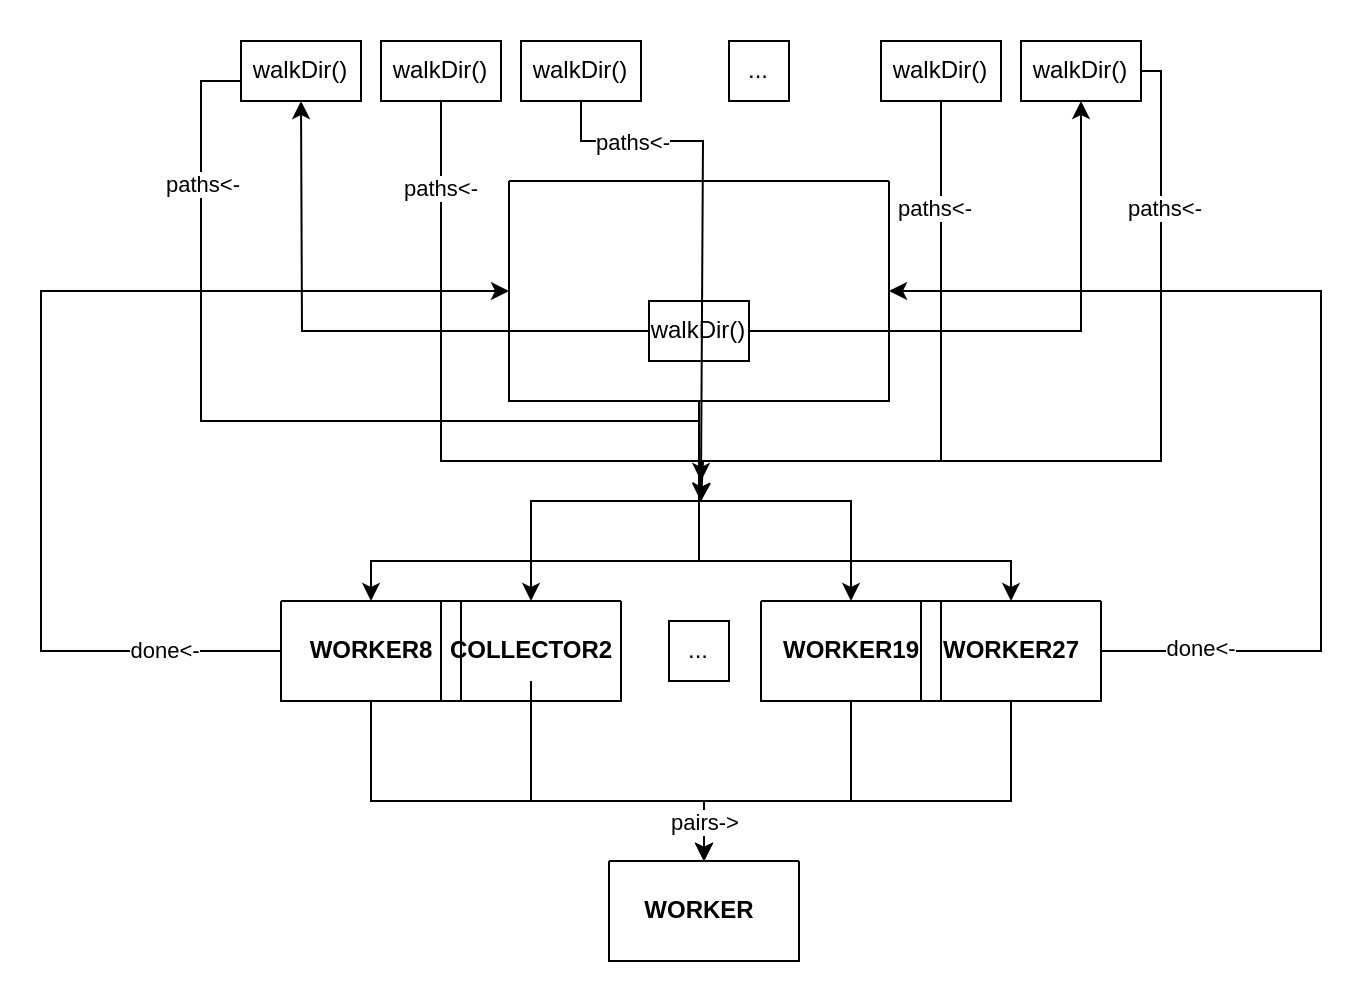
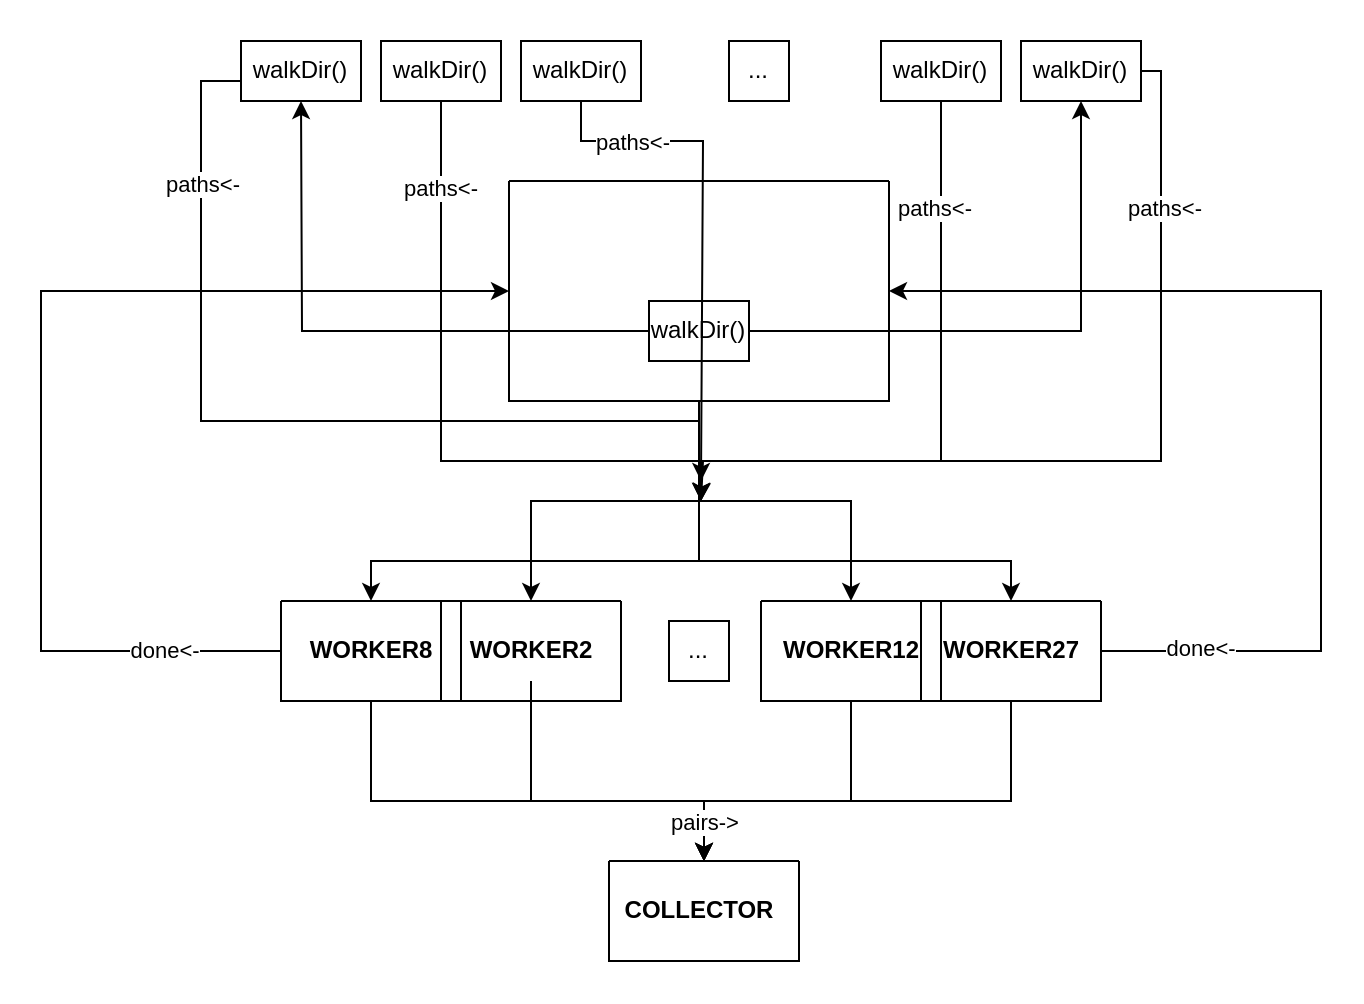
  <mxCell id="0" />
  <mxCell id="1" parent="0" />
  <mxCell id="2" style="edgeStyle=orthogonalEdgeStyle;rounded=0;orthogonalLoop=1;jettySize=auto;html=1;exitX=0.5;exitY=1;exitDx=0;exitDy=0;entryX=0.5;entryY=0;entryDx=0;entryDy=0;" edge="1" parent="1" source="7" target="11"><mxGeometry relative="1" as="geometry"><Array as="points"><mxPoint x="349" y="280" /><mxPoint x="185" y="280" /></Array></mxGeometry></mxCell>
  <mxCell id="3" style="edgeStyle=orthogonalEdgeStyle;rounded=0;orthogonalLoop=1;jettySize=auto;html=1;entryX=0.5;entryY=0;entryDx=0;entryDy=0;" edge="1" parent="1" source="7" target="13"><mxGeometry relative="1" as="geometry" /></mxCell>
  <mxCell id="4" style="edgeStyle=orthogonalEdgeStyle;rounded=0;orthogonalLoop=1;jettySize=auto;html=1;entryX=0.5;entryY=0;entryDx=0;entryDy=0;" edge="1" parent="1" source="7" target="17"><mxGeometry relative="1" as="geometry" /></mxCell>
  <mxCell id="5" style="edgeStyle=orthogonalEdgeStyle;rounded=0;orthogonalLoop=1;jettySize=auto;html=1;entryX=0.5;entryY=0;entryDx=0;entryDy=0;exitX=0.5;exitY=1;exitDx=0;exitDy=0;" edge="1" parent="1" source="30" target="15"><mxGeometry relative="1" as="geometry"><Array as="points"><mxPoint x="150" y="40" /><mxPoint x="100" y="40" /><mxPoint x="100" y="210" /><mxPoint x="349" y="210" /><mxPoint x="349" y="280" /><mxPoint x="505" y="280" /></Array></mxGeometry></mxCell>
  <mxCell id="6" value="paths&amp;lt;-" style="edgeLabel;html=1;align=center;verticalAlign=middle;resizable=0;points=[];" vertex="1" connectable="0" parent="5"><mxGeometry x="-0.742" relative="1" as="geometry"><mxPoint y="17" as="offset" /></mxGeometry></mxCell>
  <mxCell id="7" value="" style="swimlane;startSize=0;" vertex="1" parent="1"><mxGeometry x="254" y="90" width="190" height="110" as="geometry" /></mxCell>
  <mxCell id="8" style="edgeStyle=orthogonalEdgeStyle;rounded=0;orthogonalLoop=1;jettySize=auto;html=1;" edge="1" parent="7" source="9"><mxGeometry relative="1" as="geometry"><mxPoint x="-104" y="-40" as="targetPoint" /></mxGeometry></mxCell>
  <mxCell id="9" value="walkDir()" style="rounded=0;whiteSpace=wrap;html=1;" vertex="1" parent="7"><mxGeometry x="70" y="60" width="50" height="30" as="geometry" /></mxCell>
  <mxCell id="10" style="edgeStyle=orthogonalEdgeStyle;rounded=0;orthogonalLoop=1;jettySize=auto;html=1;entryX=0.5;entryY=0;entryDx=0;entryDy=0;" edge="1" parent="1" source="11" target="20"><mxGeometry relative="1" as="geometry"><Array as="points"><mxPoint x="185" y="400" /><mxPoint x="352" y="400" /></Array></mxGeometry></mxCell>
  <mxCell id="11" value="" style="swimlane;startSize=0;" vertex="1" parent="1"><mxGeometry x="140" y="300" width="90" height="50" as="geometry" /></mxCell>
  <mxCell id="12" value="&lt;b&gt;WORKER8&lt;/b&gt;" style="text;html=1;align=center;verticalAlign=middle;resizable=0;points=[];autosize=1;strokeColor=none;fillColor=none;" vertex="1" parent="11"><mxGeometry x="5" y="10" width="80" height="30" as="geometry" /></mxCell>
  <mxCell id="13" value="" style="swimlane;startSize=0;" vertex="1" parent="1"><mxGeometry x="220" y="300" width="90" height="50" as="geometry" /></mxCell>
- <mxCell id="14" value="&lt;b&gt;COLLECTOR2&lt;/b&gt;" style="text;html=1;align=center;verticalAlign=middle;resizable=0;points=[];autosize=1;strokeColor=none;fillColor=none;" vertex="1" parent="13"><mxGeometry x="5" y="10" width="80" height="30" as="geometry" /></mxCell>
+ <mxCell id="14" value="&lt;b&gt;WORKER2&lt;/b&gt;" style="text;html=1;align=center;verticalAlign=middle;resizable=0;points=[];autosize=1;strokeColor=none;fillColor=none;" vertex="1" parent="13"><mxGeometry x="5" y="10" width="80" height="30" as="geometry" /></mxCell>
  <mxCell id="15" value="" style="swimlane;startSize=0;" vertex="1" parent="1"><mxGeometry x="460" y="300" width="90" height="50" as="geometry" /></mxCell>
  <mxCell id="16" value="&lt;b&gt;WORKER27&lt;/b&gt;" style="text;html=1;align=center;verticalAlign=middle;resizable=0;points=[];autosize=1;strokeColor=none;fillColor=none;" vertex="1" parent="15"><mxGeometry y="10" width="90" height="30" as="geometry" /></mxCell>
  <mxCell id="17" value="" style="swimlane;startSize=0;" vertex="1" parent="15"><mxGeometry x="-80" width="90" height="50" as="geometry" /></mxCell>
- <mxCell id="18" value="&lt;b&gt;WORKER19&lt;/b&gt;" style="text;html=1;align=center;verticalAlign=middle;resizable=0;points=[];autosize=1;strokeColor=none;fillColor=none;" vertex="1" parent="17"><mxGeometry y="10" width="90" height="30" as="geometry" /></mxCell>
+ <mxCell id="18" value="&lt;b&gt;WORKER12&lt;/b&gt;" style="text;html=1;align=center;verticalAlign=middle;resizable=0;points=[];autosize=1;strokeColor=none;fillColor=none;" vertex="1" parent="17"><mxGeometry y="10" width="90" height="30" as="geometry" /></mxCell>
  <mxCell id="19" value="..." style="rounded=0;whiteSpace=wrap;html=1;" vertex="1" parent="1"><mxGeometry x="334" y="310" width="30" height="30" as="geometry" /></mxCell>
  <mxCell id="20" value="" style="swimlane;startSize=0;" vertex="1" parent="1"><mxGeometry x="304" y="430" width="95" height="50" as="geometry" /></mxCell>
- <mxCell id="21" value="&lt;b&gt;WORKER&lt;/b&gt;" style="text;html=1;align=center;verticalAlign=middle;resizable=0;points=[];autosize=1;strokeColor=none;fillColor=none;" vertex="1" parent="20"><mxGeometry x="-5" y="10" width="100" height="30" as="geometry" /></mxCell>
+ <mxCell id="21" value="&lt;b&gt;COLLECTOR&lt;/b&gt;" style="text;html=1;align=center;verticalAlign=middle;resizable=0;points=[];autosize=1;strokeColor=none;fillColor=none;" vertex="1" parent="20"><mxGeometry x="-5" y="10" width="100" height="30" as="geometry" /></mxCell>
  <mxCell id="22" value="" style="edgeStyle=orthogonalEdgeStyle;rounded=0;orthogonalLoop=1;jettySize=auto;html=1;entryX=0.5;entryY=0;entryDx=0;entryDy=0;" edge="1" parent="1" source="14" target="20"><mxGeometry x="-0.003" relative="1" as="geometry"><Array as="points"><mxPoint x="265" y="400" /><mxPoint x="352" y="400" /></Array><mxPoint as="offset" /></mxGeometry></mxCell>
  <mxCell id="23" style="edgeStyle=orthogonalEdgeStyle;rounded=0;orthogonalLoop=1;jettySize=auto;html=1;entryX=0.5;entryY=0;entryDx=0;entryDy=0;" edge="1" parent="1" source="17" target="20"><mxGeometry relative="1" as="geometry"><Array as="points"><mxPoint x="425" y="400" /><mxPoint x="352" y="400" /></Array></mxGeometry></mxCell>
  <mxCell id="24" style="edgeStyle=orthogonalEdgeStyle;rounded=0;orthogonalLoop=1;jettySize=auto;html=1;entryX=0.5;entryY=0;entryDx=0;entryDy=0;exitX=0.5;exitY=1;exitDx=0;exitDy=0;" edge="1" parent="1" source="15" target="20"><mxGeometry relative="1" as="geometry"><mxPoint x="505" y="360" as="sourcePoint" /><Array as="points"><mxPoint x="505" y="400" /><mxPoint x="352" y="400" /></Array></mxGeometry></mxCell>
  <mxCell id="25" value="pairs-&amp;gt;" style="edgeLabel;html=1;align=center;verticalAlign=middle;resizable=0;points=[];" vertex="1" connectable="0" parent="24"><mxGeometry x="0.829" relative="1" as="geometry"><mxPoint as="offset" /></mxGeometry></mxCell>
  <mxCell id="26" style="edgeStyle=orthogonalEdgeStyle;rounded=0;orthogonalLoop=1;jettySize=auto;html=1;entryX=1;entryY=0.5;entryDx=0;entryDy=0;" edge="1" parent="1" source="16" target="7"><mxGeometry relative="1" as="geometry"><Array as="points"><mxPoint x="660" y="325" /><mxPoint x="660" y="145" /></Array></mxGeometry></mxCell>
  <mxCell id="27" value="done&amp;lt;-" style="edgeLabel;html=1;align=center;verticalAlign=middle;resizable=0;points=[];" vertex="1" connectable="0" parent="26"><mxGeometry x="-0.806" y="2" relative="1" as="geometry"><mxPoint as="offset" /></mxGeometry></mxCell>
  <mxCell id="28" style="edgeStyle=orthogonalEdgeStyle;rounded=0;orthogonalLoop=1;jettySize=auto;html=1;entryX=0;entryY=0.5;entryDx=0;entryDy=0;exitX=0;exitY=0.5;exitDx=0;exitDy=0;" edge="1" parent="1" source="11" target="7"><mxGeometry relative="1" as="geometry"><Array as="points"><mxPoint x="20" y="325" /><mxPoint x="20" y="145" /></Array></mxGeometry></mxCell>
  <mxCell id="29" value="done&amp;lt;-" style="edgeLabel;html=1;align=center;verticalAlign=middle;resizable=0;points=[];" vertex="1" connectable="0" parent="28"><mxGeometry x="-0.779" y="-1" relative="1" as="geometry"><mxPoint as="offset" /></mxGeometry></mxCell>
  <mxCell id="30" value="walkDir()" style="rounded=0;whiteSpace=wrap;html=1;" vertex="1" parent="1"><mxGeometry x="120" y="20" width="60" height="30" as="geometry" /></mxCell>
  <mxCell id="31" style="edgeStyle=orthogonalEdgeStyle;rounded=0;orthogonalLoop=1;jettySize=auto;html=1;" edge="1" parent="1" source="34"><mxGeometry relative="1" as="geometry"><mxPoint x="350" y="250" as="targetPoint" /><Array as="points"><mxPoint x="220" y="230" /><mxPoint x="350" y="230" /></Array></mxGeometry></mxCell>
  <mxCell id="32" value="&lt;span style=&quot;color: rgba(0, 0, 0, 0); font-family: monospace; font-size: 0px; text-align: start; background-color: rgb(251, 251, 251);&quot;&gt;%3CmxGraphModel%3E%3Croot%3E%3CmxCell%20id%3D%220%22%2F%3E%3CmxCell%20id%3D%221%22%20parent%3D%220%22%2F%3E%3CmxCell%20id%3D%222%22%20value%3D%22paths%26amp%3Blt%3B-%22%20style%3D%22edgeLabel%3Bhtml%3D1%3Balign%3Dcenter%3BverticalAlign%3Dmiddle%3Bresizable%3D0%3Bpoints%3D%5B%5D%3B%22%20vertex%3D%221%22%20connectable%3D%220%22%20parent%3D%221%22%3E%3CmxGeometry%20x%3D%22160%22%20y%3D%22100%22%20as%3D%22geometry%22%2F%3E%3C%2FmxCell%3E%3C%2Froot%3E%3C%2FmxGraphModel%3E&lt;/span&gt;" style="edgeLabel;html=1;align=center;verticalAlign=middle;resizable=0;points=[];" vertex="1" connectable="0" parent="31"><mxGeometry x="-0.733" y="-2" relative="1" as="geometry"><mxPoint as="offset" /></mxGeometry></mxCell>
  <mxCell id="33" value="paths&amp;lt;-" style="edgeLabel;html=1;align=center;verticalAlign=middle;resizable=0;points=[];" vertex="1" connectable="0" parent="31"><mxGeometry x="-0.739" y="-1" relative="1" as="geometry"><mxPoint as="offset" /></mxGeometry></mxCell>
  <mxCell id="34" value="walkDir()" style="rounded=0;whiteSpace=wrap;html=1;" vertex="1" parent="1"><mxGeometry x="190" y="20" width="60" height="30" as="geometry" /></mxCell>
  <mxCell id="35" style="edgeStyle=orthogonalEdgeStyle;rounded=0;orthogonalLoop=1;jettySize=auto;html=1;exitX=0.5;exitY=1;exitDx=0;exitDy=0;" edge="1" parent="1" source="37"><mxGeometry relative="1" as="geometry"><mxPoint x="350" y="240" as="targetPoint" /><Array as="points"><mxPoint x="290" y="70" /><mxPoint x="351" y="70" /></Array></mxGeometry></mxCell>
  <mxCell id="36" value="paths&amp;lt;-" style="edgeLabel;html=1;align=center;verticalAlign=middle;resizable=0;points=[];" vertex="1" connectable="0" parent="35"><mxGeometry x="-0.641" relative="1" as="geometry"><mxPoint as="offset" /></mxGeometry></mxCell>
  <mxCell id="37" value="walkDir()" style="rounded=0;whiteSpace=wrap;html=1;" vertex="1" parent="1"><mxGeometry x="260" y="20" width="60" height="30" as="geometry" /></mxCell>
  <mxCell id="38" style="edgeStyle=orthogonalEdgeStyle;rounded=0;orthogonalLoop=1;jettySize=auto;html=1;" edge="1" parent="1" source="40"><mxGeometry relative="1" as="geometry"><mxPoint x="350" y="250" as="targetPoint" /><Array as="points"><mxPoint x="580" y="35" /><mxPoint x="580" y="230" /><mxPoint x="350" y="230" /></Array></mxGeometry></mxCell>
  <mxCell id="39" value="paths&amp;lt;-" style="edgeLabel;html=1;align=center;verticalAlign=middle;resizable=0;points=[];" vertex="1" connectable="0" parent="38"><mxGeometry x="-0.657" y="1" relative="1" as="geometry"><mxPoint as="offset" /></mxGeometry></mxCell>
  <mxCell id="40" value="walkDir()" style="rounded=0;whiteSpace=wrap;html=1;" vertex="1" parent="1"><mxGeometry x="510" y="20" width="60" height="30" as="geometry" /></mxCell>
  <mxCell id="41" style="edgeStyle=orthogonalEdgeStyle;rounded=0;orthogonalLoop=1;jettySize=auto;html=1;" edge="1" parent="1" source="43"><mxGeometry relative="1" as="geometry"><mxPoint x="350" y="250" as="targetPoint" /><Array as="points"><mxPoint x="470" y="230" /><mxPoint x="351" y="230" /></Array></mxGeometry></mxCell>
  <mxCell id="42" value="paths&amp;lt;-" style="edgeLabel;html=1;align=center;verticalAlign=middle;resizable=0;points=[];" vertex="1" connectable="0" parent="41"><mxGeometry x="-0.668" y="-4" relative="1" as="geometry"><mxPoint as="offset" /></mxGeometry></mxCell>
  <mxCell id="43" value="walkDir()" style="rounded=0;whiteSpace=wrap;html=1;" vertex="1" parent="1"><mxGeometry x="440" y="20" width="60" height="30" as="geometry" /></mxCell>
  <mxCell id="44" style="edgeStyle=orthogonalEdgeStyle;rounded=0;orthogonalLoop=1;jettySize=auto;html=1;entryX=0.5;entryY=1;entryDx=0;entryDy=0;" edge="1" parent="1" source="9" target="40"><mxGeometry relative="1" as="geometry"><mxPoint x="540" y="60" as="targetPoint" /></mxGeometry></mxCell>
  <mxCell id="45" value="..." style="rounded=0;whiteSpace=wrap;html=1;" vertex="1" parent="1"><mxGeometry x="364" y="20" width="30" height="30" as="geometry" /></mxCell>
